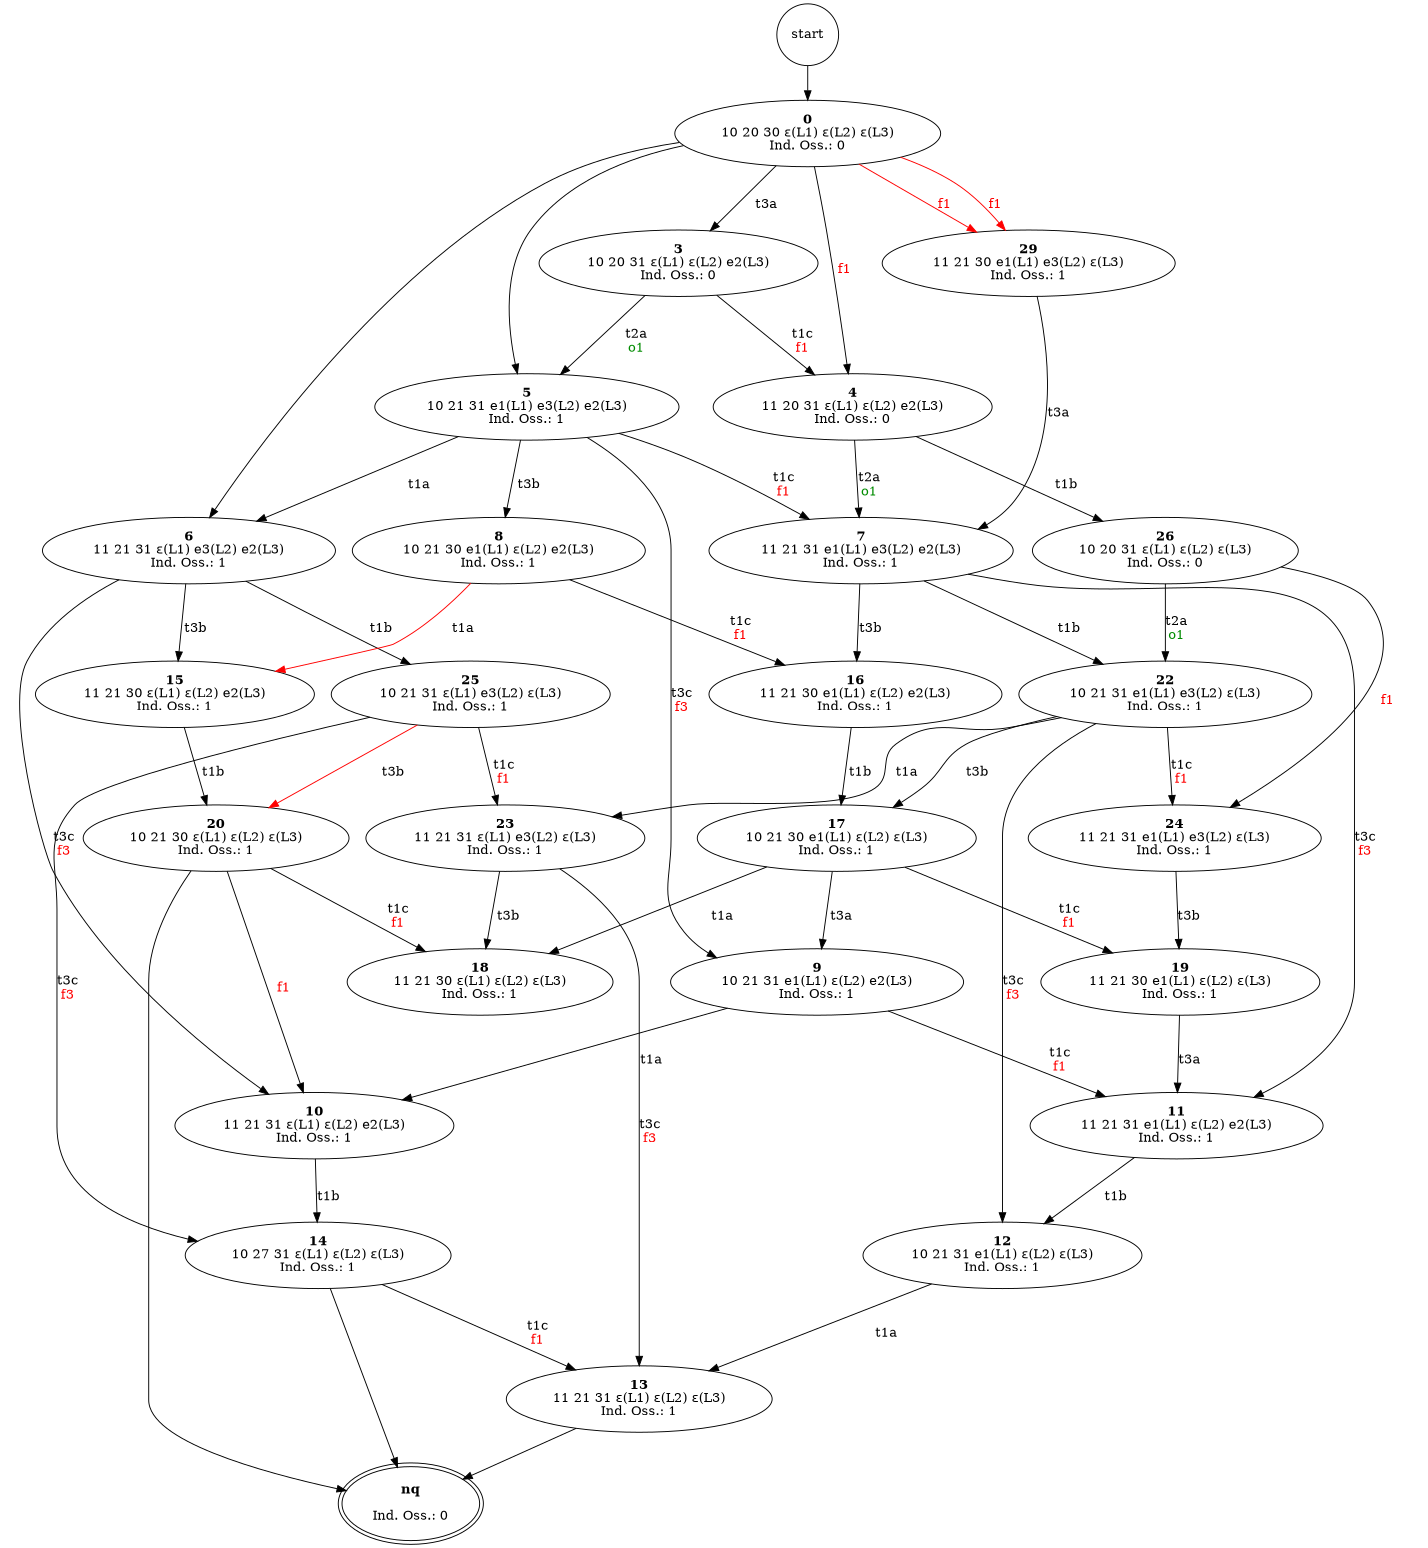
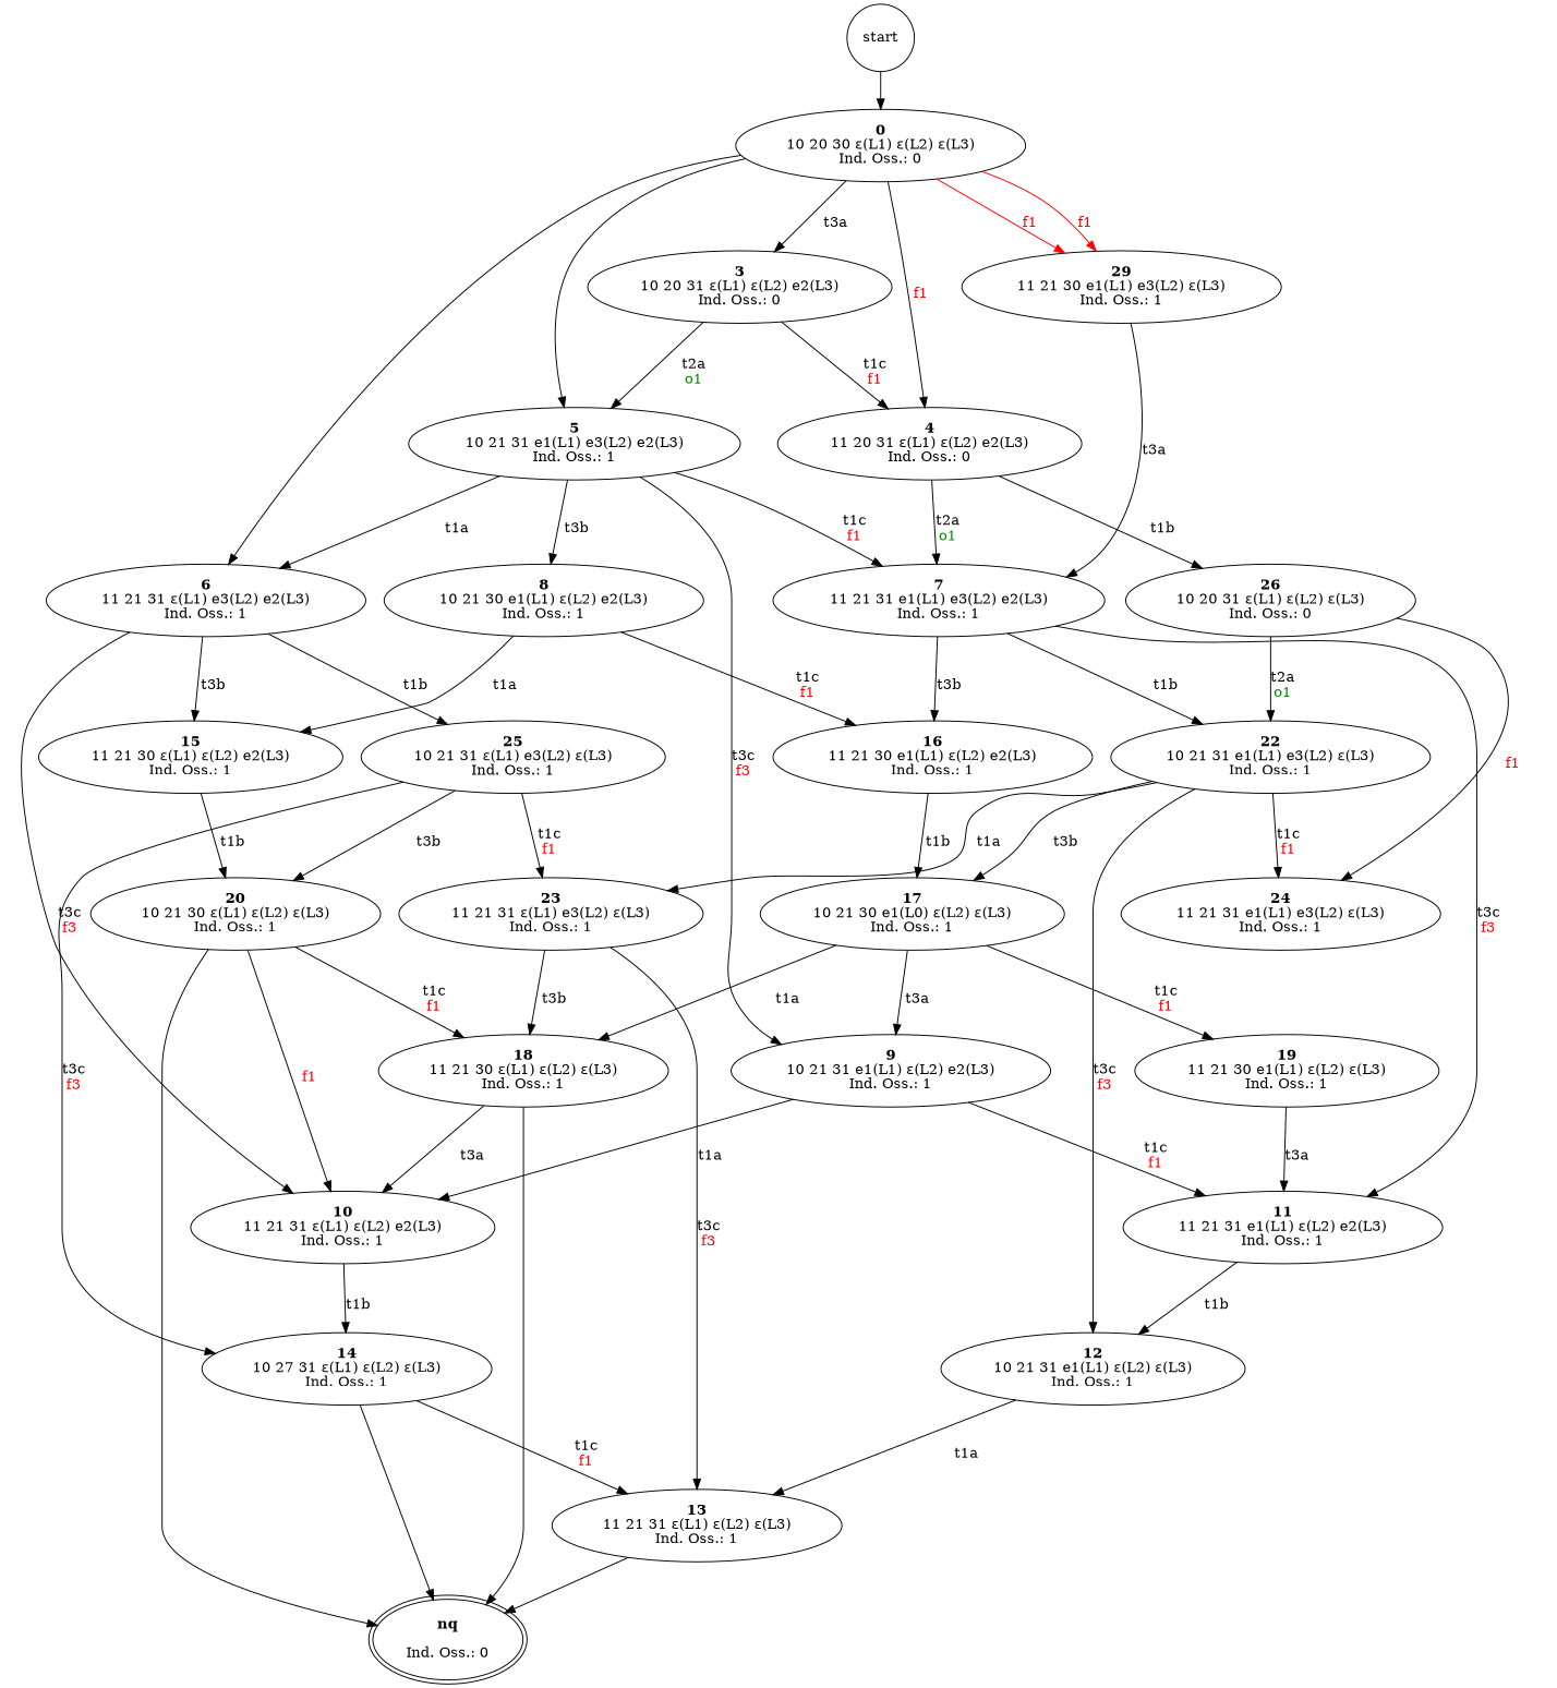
  digraph {
    start [shape=circle]
    n2 [label=<<b>0</b><br/>10 20 30 ε(L1) ε(L2) ε(L3)<br/>Ind. Oss.: 0>]
    n3 [label=<<b>3</b><br/>10 20 31 ε(L1) ε(L2) e2(L3)<br/>Ind. Oss.: 0>]
    n4 [label=<<b>29</b><br/>11 21 30 e1(L1) e3(L2) ε(L3)<br/>Ind. Oss.: 1>]
    n5 [label=<<b>4</b><br/>11 20 31 ε(L1) ε(L2) e2(L3)<br/>Ind. Oss.: 0>]
    n6 [label=<<b>5</b><br/>10 21 31 e1(L1) e3(L2) e2(L3)<br/>Ind. Oss.: 1>]
    n7 [label=<<b>6</b><br/>11 21 31 ε(L1) e3(L2) e2(L3)<br/>Ind. Oss.: 1>]
    n8 [label=<<b>7</b><br/>11 21 31 e1(L1) e3(L2) e2(L3)<br/>Ind. Oss.: 1>]
    n9 [label=<<b>26</b><br/>10 20 31 ε(L1) ε(L2) ε(L3)<br/>Ind. Oss.: 0>]
    n10 [label=<<b>8</b><br/>10 21 30 e1(L1) ε(L2) e2(L3)<br/>Ind. Oss.: 1>]
    n11 [label=<<b>9</b><br/>10 21 31 e1(L1) ε(L2) e2(L3)<br/>Ind. Oss.: 1>]
    n12 [label=<<b>25</b><br/>10 21 31 ε(L1) e3(L2) ε(L3)<br/>Ind. Oss.: 1>]
    n13 [label=<<b>15</b><br/>11 21 30 ε(L1) ε(L2) e2(L3)<br/>Ind. Oss.: 1>]
    n14 [label=<<b>10</b><br/>11 21 31 ε(L1) ε(L2) e2(L3)<br/>Ind. Oss.: 1>]
    n15 [label=<<b>22</b><br/>10 21 31 e1(L1) e3(L2) ε(L3)<br/>Ind. Oss.: 1>]
    n16 [label=<<b>16</b><br/>11 21 30 e1(L1) ε(L2) e2(L3)<br/>Ind. Oss.: 1>]
    n17 [label=<<b>11</b><br/>11 21 31 e1(L1) ε(L2) e2(L3)<br/>Ind. Oss.: 1>]
    n18 [label=<<b>24</b><br/>11 21 31 e1(L1) e3(L2) ε(L3)<br/>Ind. Oss.: 1>]
    n19 [label=<<b>14</b><br/>10 27 31 ε(L1) ε(L2) ε(L3)<br/>Ind. Oss.: 1>]
    n20 [label=<<b>20</b><br/>10 21 30 ε(L1) ε(L2) ε(L3)<br/>Ind. Oss.: 1>]
    n21 [label=<<b>23</b><br/>11 21 31 ε(L1) e3(L2) ε(L3)<br/>Ind. Oss.: 1>]
    n22 [label=<<b>12</b><br/>10 21 31 e1(L1) ε(L2) ε(L3)<br/>Ind. Oss.: 1>]
-   n23 [label=<<b>17</b><br/>10 21 30 e1(L1) ε(L2) ε(L3)<br/>Ind. Oss.: 1>]
+   n23 [label=<<b>17</b><br/>10 21 30 e1(L0) ε(L2) ε(L3)<br/>Ind. Oss.: 1>]
    n24 [label=<<b>19</b><br/>11 21 30 e1(L1) ε(L2) ε(L3)<br/>Ind. Oss.: 1>]
    n25 [label=<<b>13</b><br/>11 21 31 ε(L1) ε(L2) ε(L3)<br/>Ind. Oss.: 1>]
    n26 [label=<<b>nq</b><br/> <br/>Ind. Oss.: 0> peripheries=2]
    n27 [label=<<b>18</b><br/>11 21 30 ε(L1) ε(L2) ε(L3)<br/>Ind. Oss.: 1>]
    start -> n2
    n2 -> n3 [label=<<br/>t3a>]
    n2 -> n4 [color=red label=<<br/><font color="red">f1</font>>]
    n2 -> n4 [color=red label=<<br/><font color="red">f1</font>>]
    n2 -> n5 [label=<<br/><font color="red">f1</font>>]
    n2 -> n6
    n2 -> n7
    n3 -> n5 [label=<<br/>t1c<br/><font color="red">f1</font>>]
    n3 -> n6 [label=<<br/>t2a<br/><font color="green4">o1</font>>]
    n4 -> n8 [label=<<br/>t3a>]
    n5 -> n8 [label=<<br/>t2a<br/><font color="green4">o1</font>>]
    n5 -> n9 [label=<<br/>t1b>]
    n6 -> n7 [label=<<br/>t1a>]
    n6 -> n8 [label=<<br/>t1c<br/><font color="red">f1</font>>]
    n6 -> n10 [label=<<br/>t3b>]
    n6 -> n11 [label=<<br/>t3c<br/><font color="red">f3</font>>]
    n7 -> n12 [label=<<br/>t1b>]
    n7 -> n13 [label=<<br/>t3b>]
    n7 -> n14 [label=<<br/>t3c<br/><font color="red">f3</font>>]
    n8 -> n15 [label=<<br/>t1b>]
    n8 -> n16 [label=<<br/>t3b>]
    n8 -> n17 [label=<<br/>t3c<br/><font color="red">f3</font>>]
    n9 -> n15 [label=<<br/>t2a<br/><font color="green4">o1</font>>]
    n9 -> n18 [label=<<br/><font color="red">f1</font>>]
-   n10 -> n13 [label=<<br/>t1a> color=red]
+   n10 -> n13 [label=<<br/>t1a>]
    n10 -> n16 [label=<<br/>t1c<br/><font color="red">f1</font>>]
    n11 -> n14 [label=<<br/>t1a>]
    n11 -> n17 [label=<<br/>t1c<br/><font color="red">f1</font>>]
    n12 -> n19 [label=<<br/>t3c<br/><font color="red">f3</font>>]
-   n12 -> n20 [label=<<br/>t3b> color=red]
+   n12 -> n20 [label=<<br/>t3b>]
    n12 -> n21 [label=<<br/>t1c<br/><font color="red">f1</font>>]
    n13 -> n20 [label=<<br/>t1b>]
    n14 -> n19 [label=<<br/>t1b>]
    n15 -> n18 [label=<<br/>t1c<br/><font color="red">f1</font>>]
    n15 -> n21 [label=<<br/>t1a>]
    n15 -> n22 [label=<<br/>t3c<br/><font color="red">f3</font>>]
    n15 -> n23 [label=<<br/>t3b>]
    n16 -> n23 [label=<<br/>t1b>]
    n17 -> n22 [label=<<br/>t1b>]
-   n18 -> n24 [label=<<br/>t3b>]
    n19 -> n25 [label=<<br/>t1c<br/><font color="red">f1</font>>]
    n19 -> n26
    n20 -> n14 [label=<<br/><font color="red">f1</font>>]
    n20 -> n26
    n20 -> n27 [label=<<br/>t1c<br/><font color="red">f1</font>>]
    n21 -> n25 [label=<<br/>t3c<br/><font color="red">f3</font>>]
    n21 -> n27 [label=<<br/>t3b>]
    n22 -> n25 [label=<<br/>t1a>]
    n23 -> n11 [label=<<br/>t3a>]
    n23 -> n24 [label=<<br/>t1c<br/><font color="red">f1</font>>]
    n23 -> n27 [label=<<br/>t1a>]
    n24 -> n17 [label=<<br/>t3a>]
    n25 -> n26
+   n27 -> n14 [label=<<br/>t3a>]
+   n27 -> n26
  }
